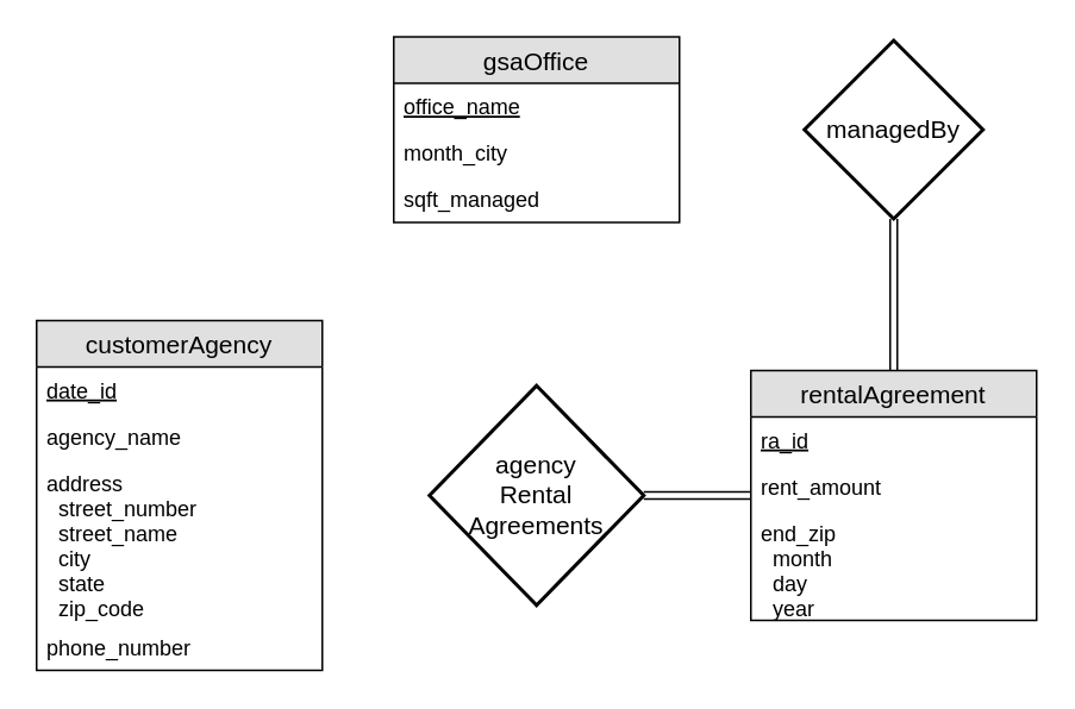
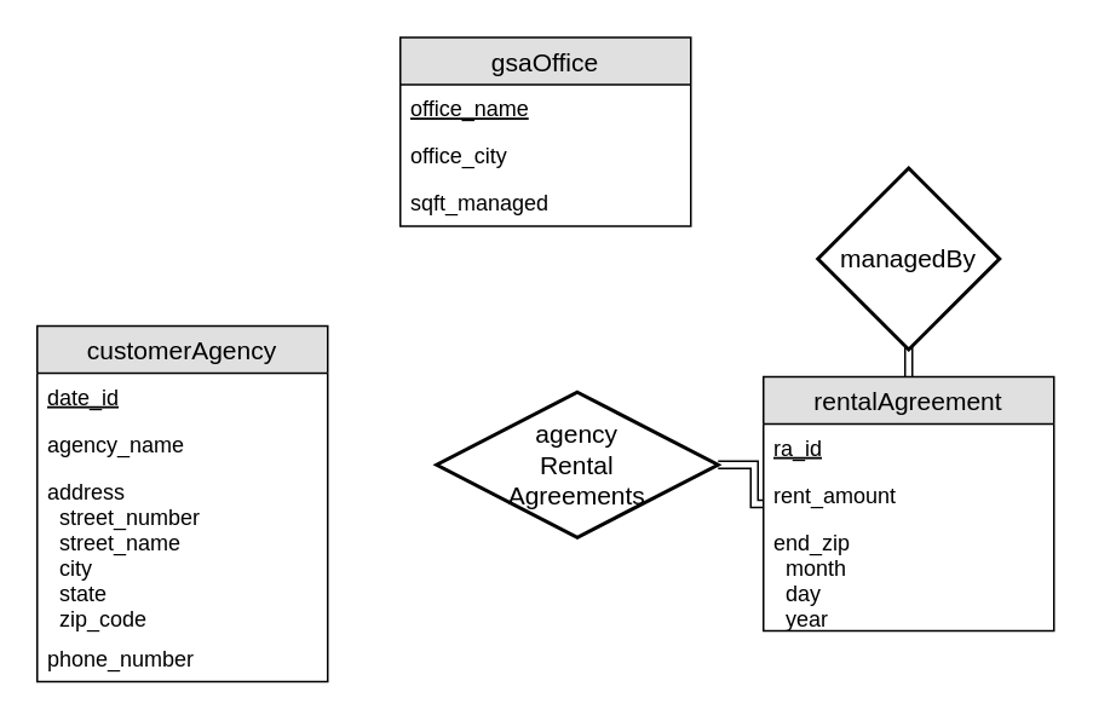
  <mxCell id="0" />
  <mxCell id="1" parent="0" />
  <mxCell id="2" value="gsaOffice" style="swimlane;fontStyle=0;childLayout=stackLayout;horizontal=1;startSize=26;fillColor=#e0e0e0;horizontalStack=0;resizeParent=1;resizeParentMax=0;resizeLast=0;collapsible=1;marginBottom=0;swimlaneFillColor=#ffffff;align=center;fontSize=14;" vertex="1" parent="1"><mxGeometry x="220" y="20" width="160" height="104" as="geometry" /></mxCell>
  <mxCell id="3" value="office_name" style="text;strokeColor=none;fillColor=none;spacingLeft=4;spacingRight=4;overflow=hidden;rotatable=0;points=[[0,0.5],[1,0.5]];portConstraint=eastwest;fontSize=12;fontStyle=4" vertex="1" parent="2"><mxGeometry y="26" width="160" height="26" as="geometry" /></mxCell>
- <mxCell id="4" value="month_city" style="text;strokeColor=none;fillColor=none;spacingLeft=4;spacingRight=4;overflow=hidden;rotatable=0;points=[[0,0.5],[1,0.5]];portConstraint=eastwest;fontSize=12;" vertex="1" parent="2"><mxGeometry y="52" width="160" height="26" as="geometry" /></mxCell>
+ <mxCell id="4" value="office_city" style="text;strokeColor=none;fillColor=none;spacingLeft=4;spacingRight=4;overflow=hidden;rotatable=0;points=[[0,0.5],[1,0.5]];portConstraint=eastwest;fontSize=12;" vertex="1" parent="2"><mxGeometry y="52" width="160" height="26" as="geometry" /></mxCell>
  <mxCell id="5" value="sqft_managed" style="text;strokeColor=none;fillColor=none;spacingLeft=4;spacingRight=4;overflow=hidden;rotatable=0;points=[[0,0.5],[1,0.5]];portConstraint=eastwest;fontSize=12;" vertex="1" parent="2"><mxGeometry y="78" width="160" height="26" as="geometry" /></mxCell>
  <mxCell id="6" value="customerAgency" style="swimlane;fontStyle=0;childLayout=stackLayout;horizontal=1;startSize=26;fillColor=#e0e0e0;horizontalStack=0;resizeParent=1;resizeParentMax=0;resizeLast=0;collapsible=1;marginBottom=0;swimlaneFillColor=#ffffff;align=center;fontSize=14;" vertex="1" parent="1"><mxGeometry x="20" y="179" width="160" height="196" as="geometry" /></mxCell>
  <mxCell id="7" value="date_id" style="text;strokeColor=none;fillColor=none;spacingLeft=4;spacingRight=4;overflow=hidden;rotatable=0;points=[[0,0.5],[1,0.5]];portConstraint=eastwest;fontSize=12;fontStyle=4" vertex="1" parent="6"><mxGeometry y="26" width="160" height="26" as="geometry" /></mxCell>
  <mxCell id="8" value="agency_name" style="text;strokeColor=none;fillColor=none;spacingLeft=4;spacingRight=4;overflow=hidden;rotatable=0;points=[[0,0.5],[1,0.5]];portConstraint=eastwest;fontSize=12;" vertex="1" parent="6"><mxGeometry y="52" width="160" height="26" as="geometry" /></mxCell>
  <mxCell id="9" value="address&#10;  street_number&#10;  street_name&#10;  city&#10;  state&#10;  zip_code&#10;" style="text;strokeColor=none;fillColor=none;spacingLeft=4;spacingRight=4;overflow=hidden;rotatable=0;points=[[0,0.5],[1,0.5]];portConstraint=eastwest;fontSize=12;" vertex="1" parent="6"><mxGeometry y="78" width="160" height="92" as="geometry" /></mxCell>
  <mxCell id="10" value="phone_number" style="text;strokeColor=none;fillColor=none;spacingLeft=4;spacingRight=4;overflow=hidden;rotatable=0;points=[[0,0.5],[1,0.5]];portConstraint=eastwest;fontSize=12;" vertex="1" parent="6"><mxGeometry y="170" width="160" height="26" as="geometry" /></mxCell>
  <mxCell id="11" value="rentalAgreement" style="swimlane;fontStyle=0;childLayout=stackLayout;horizontal=1;startSize=26;fillColor=#e0e0e0;horizontalStack=0;resizeParent=1;resizeParentMax=0;resizeLast=0;collapsible=1;marginBottom=0;swimlaneFillColor=#ffffff;align=center;fontSize=14;" vertex="1" parent="1"><mxGeometry x="420" y="207" width="160" height="140" as="geometry" /></mxCell>
  <mxCell id="12" value="ra_id" style="text;strokeColor=none;fillColor=none;spacingLeft=4;spacingRight=4;overflow=hidden;rotatable=0;points=[[0,0.5],[1,0.5]];portConstraint=eastwest;fontSize=12;fontStyle=4" vertex="1" parent="11"><mxGeometry y="26" width="160" height="26" as="geometry" /></mxCell>
  <mxCell id="13" value="rent_amount" style="text;strokeColor=none;fillColor=none;spacingLeft=4;spacingRight=4;overflow=hidden;rotatable=0;points=[[0,0.5],[1,0.5]];portConstraint=eastwest;fontSize=12;" vertex="1" parent="11"><mxGeometry y="52" width="160" height="26" as="geometry" /></mxCell>
  <mxCell id="14" value="end_zip&#10;  month&#10;  day&#10;  year&#10;" style="text;strokeColor=none;fillColor=none;spacingLeft=4;spacingRight=4;overflow=hidden;rotatable=0;points=[[0,0.5],[1,0.5]];portConstraint=eastwest;fontSize=12;" vertex="1" parent="11"><mxGeometry y="78" width="160" height="62" as="geometry" /></mxCell>
  <mxCell id="15" style="edgeStyle=orthogonalEdgeStyle;rounded=0;orthogonalLoop=1;jettySize=auto;html=1;exitX=1;exitY=0.5;exitDx=0;exitDy=0;startArrow=none;startFill=0;endArrow=none;endFill=0;shape=link;" edge="1" parent="1" source="16" target="11"><mxGeometry relative="1" as="geometry" /></mxCell>
- <mxCell id="16" value="agency&lt;br&gt;Rental&lt;br&gt;Agreements&lt;br&gt;" style="shape=rhombus;strokeWidth=2;fontSize=17;perimeter=rhombusPerimeter;whiteSpace=wrap;html=1;align=center;fontSize=14;" vertex="1" parent="1"><mxGeometry x="240" y="215.5" width="120" height="123" as="geometry" /></mxCell>
+ <mxCell id="16" value="agency&lt;br&gt;Rental&lt;br&gt;Agreements&lt;br&gt;" style="shape=rhombus;strokeWidth=2;fontSize=17;perimeter=rhombusPerimeter;whiteSpace=wrap;html=1;align=center;fontSize=14;" vertex="1" parent="1"><mxGeometry x="240" y="215.5" width="155" height="80" as="geometry" /></mxCell>
  <mxCell id="17" style="edgeStyle=orthogonalEdgeStyle;rounded=0;orthogonalLoop=1;jettySize=auto;html=1;exitX=0.5;exitY=1;exitDx=0;exitDy=0;startArrow=none;startFill=0;endArrow=none;endFill=0;shape=link;" edge="1" parent="1" source="18" target="11"><mxGeometry relative="1" as="geometry" /></mxCell>
- <mxCell id="18" value="managedBy" style="shape=rhombus;strokeWidth=2;fontSize=17;perimeter=rhombusPerimeter;whiteSpace=wrap;html=1;align=center;fontSize=14;" vertex="1" parent="1"><mxGeometry x="450" y="22" width="100" height="100" as="geometry" /></mxCell>
+ <mxCell id="18" value="managedBy" style="shape=rhombus;strokeWidth=2;fontSize=17;perimeter=rhombusPerimeter;whiteSpace=wrap;html=1;align=center;fontSize=14;" vertex="1" parent="1"><mxGeometry x="450" y="92" width="100" height="100" as="geometry" /></mxCell>
